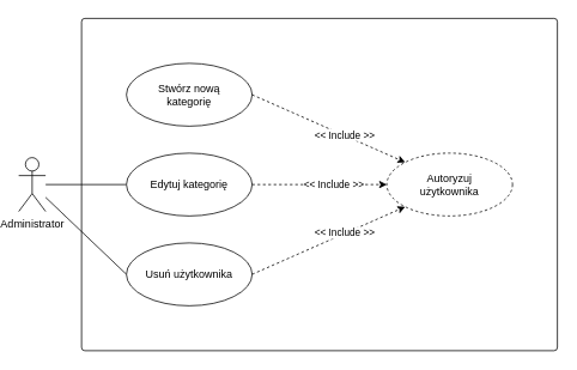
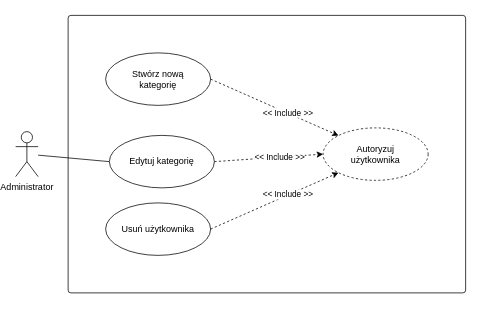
  <mxCell id="0" />
  <mxCell id="1" parent="0" />
  <mxCell id="2" value="" style="rounded=1;whiteSpace=wrap;html=1;arcSize=1;shadow=0;strokeColor=default;gradientColor=none;" vertex="1" parent="1"><mxGeometry x="90" y="20" width="530" height="370" as="geometry" /></mxCell>
  <mxCell id="3" style="edgeStyle=none;rounded=0;orthogonalLoop=1;jettySize=auto;html=1;entryX=0;entryY=0.5;entryDx=0;entryDy=0;endArrow=none;endFill=0;" edge="1" parent="1" source="5" target="7"><mxGeometry relative="1" as="geometry" /></mxCell>
- <mxCell id="4" style="edgeStyle=none;rounded=0;orthogonalLoop=1;jettySize=auto;html=1;entryX=0;entryY=0.5;entryDx=0;entryDy=0;endArrow=none;endFill=0;" edge="1" parent="1" source="5" target="8"><mxGeometry relative="1" as="geometry" /></mxCell>
  <mxCell id="5" value="Administrator" style="shape=umlActor;verticalLabelPosition=bottom;verticalAlign=top;html=1;" vertex="1" parent="1"><mxGeometry x="20" y="175" width="30" height="60" as="geometry" /></mxCell>
  <mxCell id="6" value="Autoryzuj&lt;br&gt;użytkownika" style="ellipse;whiteSpace=wrap;html=1;dashed=1;" vertex="1" parent="1"><mxGeometry x="430" y="170" width="140" height="70" as="geometry" /></mxCell>
- <mxCell id="7" value="Edytuj kategorię" style="ellipse;whiteSpace=wrap;html=1;" vertex="1" parent="1"><mxGeometry x="140" y="170" width="140" height="70" as="geometry" /></mxCell>
+ <mxCell id="7" value="Edytuj kategorię" style="ellipse;whiteSpace=wrap;html=1;" vertex="1" parent="1"><mxGeometry x="145" y="180" width="140" height="70" as="geometry" /></mxCell>
  <mxCell id="8" value="Usuń użytkownika" style="ellipse;whiteSpace=wrap;html=1;" vertex="1" parent="1"><mxGeometry x="140" y="270" width="140" height="70" as="geometry" /></mxCell>
  <mxCell id="9" style="edgeStyle=none;rounded=0;orthogonalLoop=1;jettySize=auto;html=1;exitX=1;exitY=0.5;exitDx=0;exitDy=0;entryX=0;entryY=0.5;entryDx=0;entryDy=0;endArrow=classic;endFill=1;dashed=1;labelBorderColor=none;" edge="1" parent="1" source="7" target="6"><mxGeometry relative="1" as="geometry"><mxPoint x="294" y="75" as="sourcePoint" /><mxPoint x="460" y="250" as="targetPoint" /></mxGeometry></mxCell>
  <mxCell id="10" value="&amp;lt;&amp;lt; Include &amp;gt;&amp;gt;" style="edgeLabel;html=1;align=center;verticalAlign=middle;resizable=0;points=[];" vertex="1" connectable="0" parent="9"><mxGeometry x="0.203" y="1" relative="1" as="geometry"><mxPoint as="offset" /></mxGeometry></mxCell>
  <mxCell id="11" style="edgeStyle=none;rounded=0;orthogonalLoop=1;jettySize=auto;html=1;exitX=1;exitY=0.5;exitDx=0;exitDy=0;entryX=0;entryY=1;entryDx=0;entryDy=0;endArrow=classic;endFill=1;dashed=1;labelBorderColor=none;" edge="1" parent="1" source="8" target="6"><mxGeometry relative="1" as="geometry"><mxPoint x="294" y="115" as="sourcePoint" /><mxPoint x="460" y="220" as="targetPoint" /></mxGeometry></mxCell>
  <mxCell id="12" value="&amp;lt;&amp;lt; Include &amp;gt;&amp;gt;" style="edgeLabel;html=1;align=center;verticalAlign=middle;resizable=0;points=[];" vertex="1" connectable="0" parent="11"><mxGeometry x="0.203" y="1" relative="1" as="geometry"><mxPoint as="offset" /></mxGeometry></mxCell>
  <mxCell id="13" value="Stwórz nową&lt;br&gt;kategorię" style="ellipse;whiteSpace=wrap;html=1;" vertex="1" parent="1"><mxGeometry x="140" y="70" width="140" height="70" as="geometry" /></mxCell>
  <mxCell id="14" style="edgeStyle=none;rounded=0;orthogonalLoop=1;jettySize=auto;html=1;exitX=1;exitY=0.5;exitDx=0;exitDy=0;entryX=0;entryY=0;entryDx=0;entryDy=0;endArrow=classic;endFill=1;dashed=1;labelBorderColor=none;" edge="1" parent="1" source="13" target="6"><mxGeometry relative="1" as="geometry"><mxPoint x="290" y="115" as="sourcePoint" /><mxPoint x="510" y="180" as="targetPoint" /></mxGeometry></mxCell>
  <mxCell id="15" value="&amp;lt;&amp;lt; Include &amp;gt;&amp;gt;" style="edgeLabel;html=1;align=center;verticalAlign=middle;resizable=0;points=[];" vertex="1" connectable="0" parent="14"><mxGeometry x="0.203" y="1" relative="1" as="geometry"><mxPoint as="offset" /></mxGeometry></mxCell>
